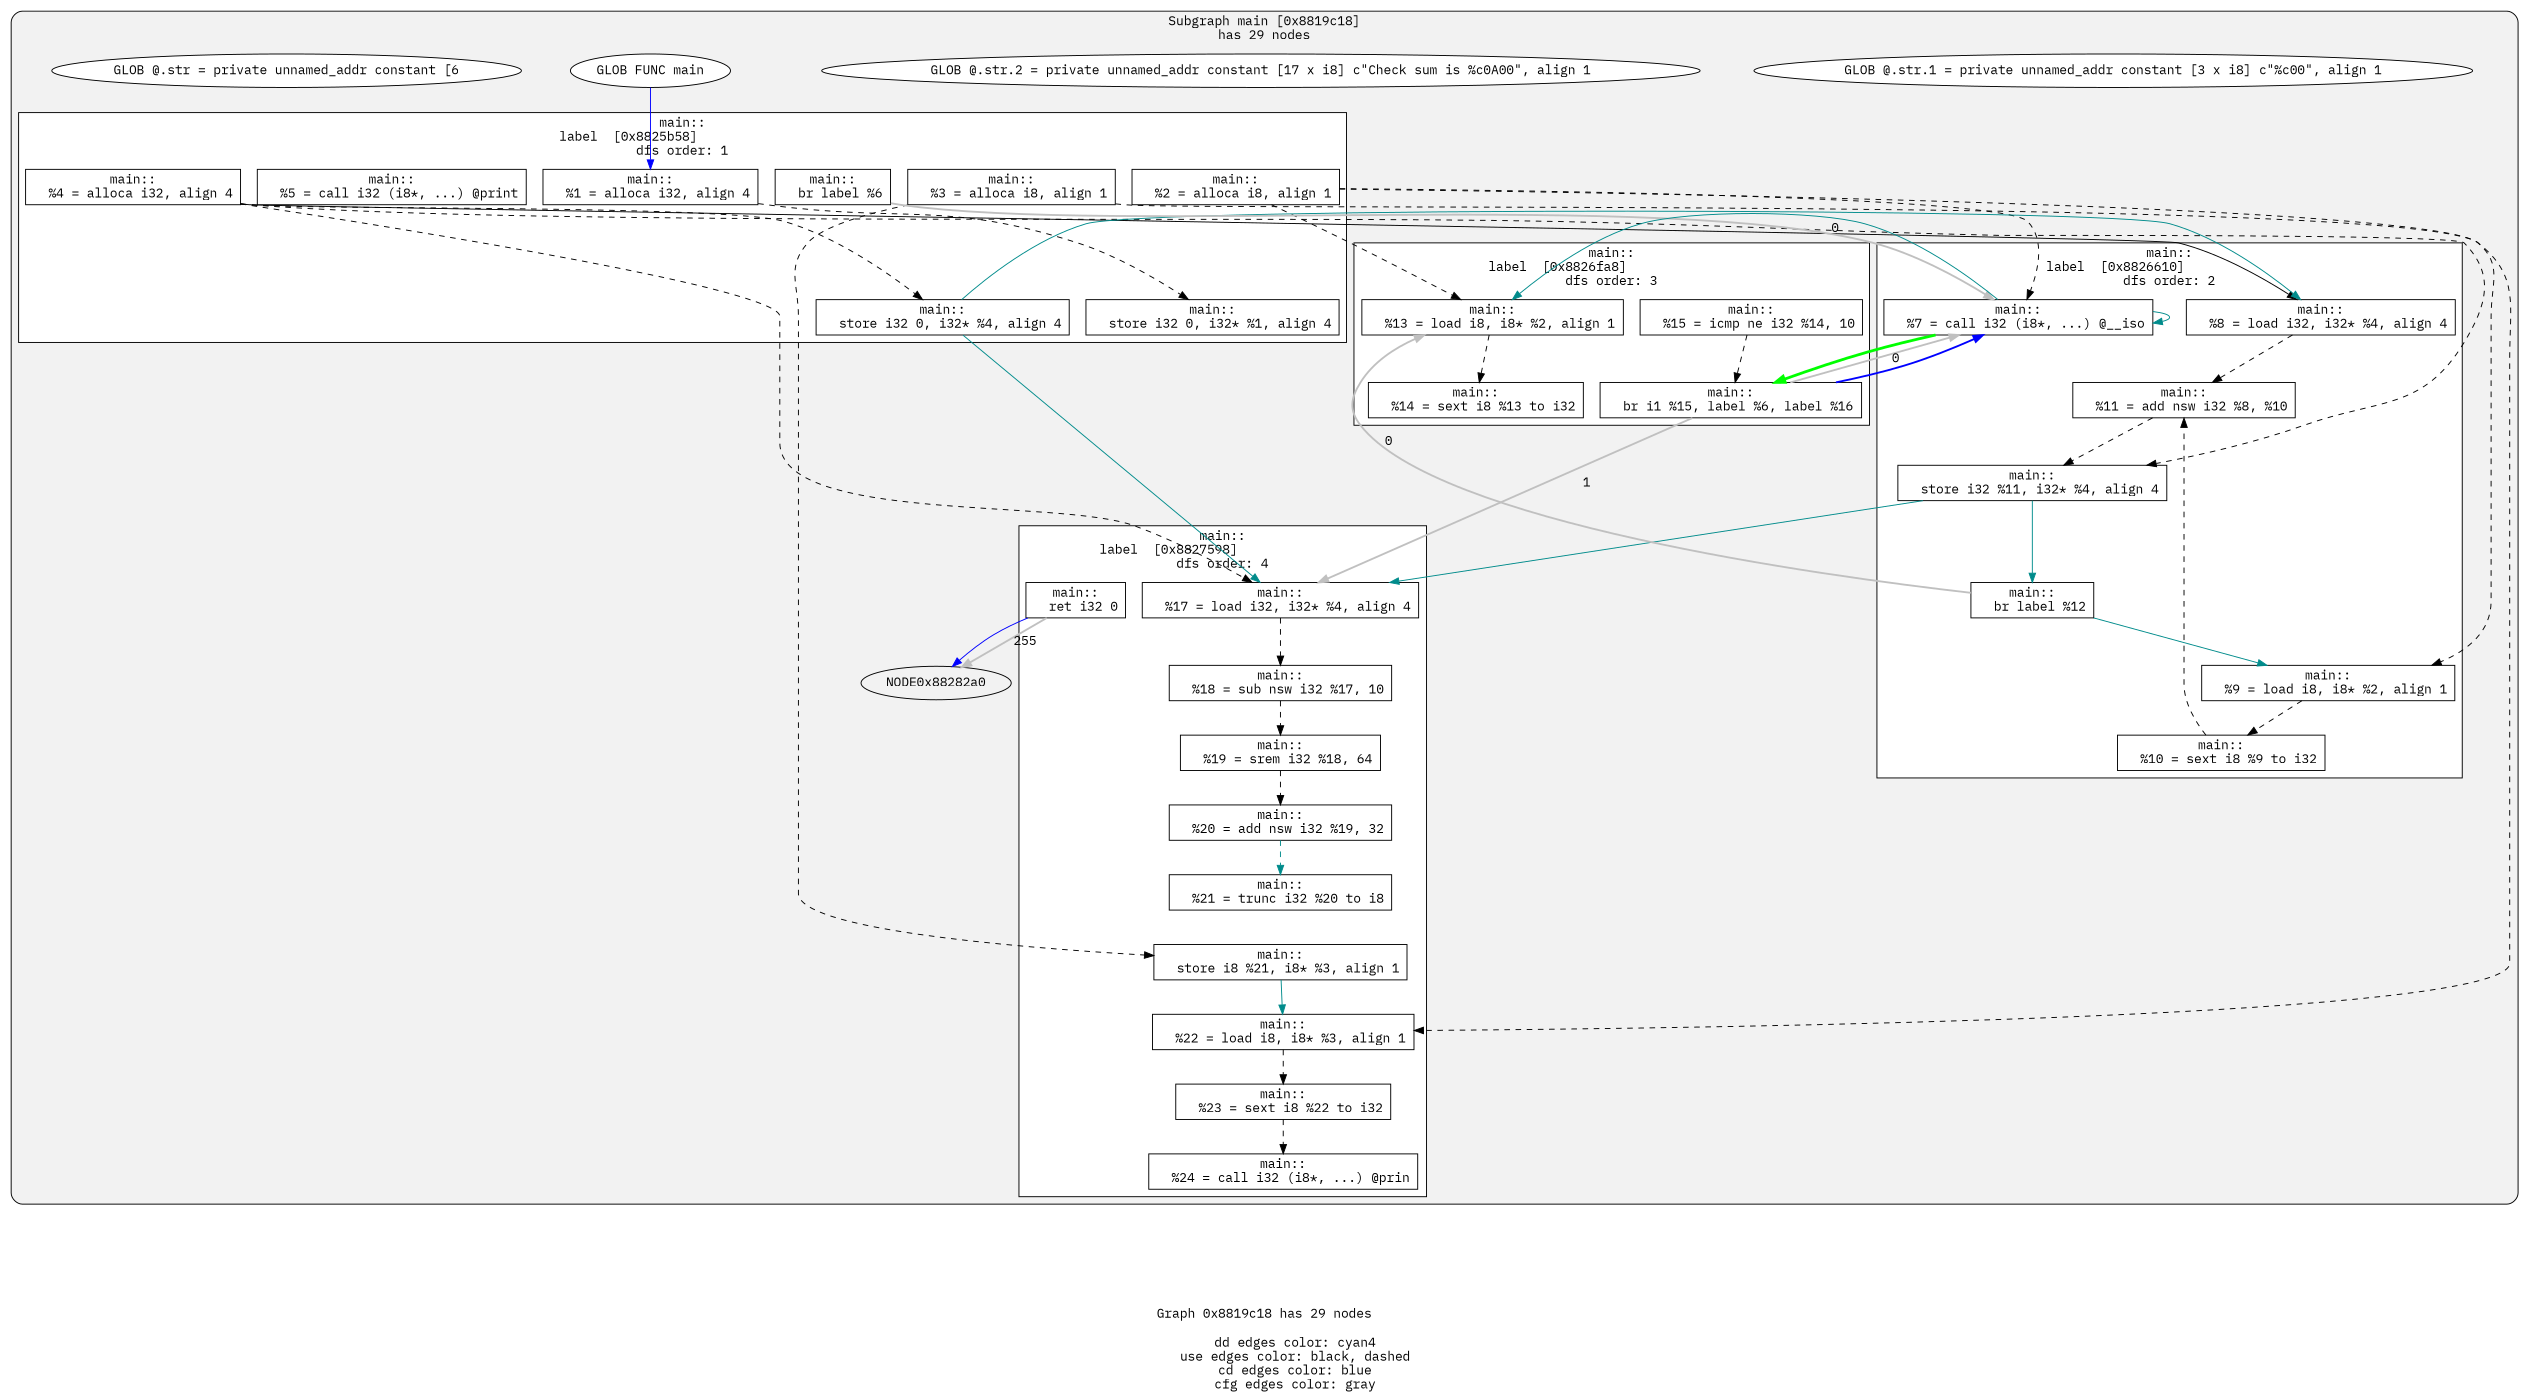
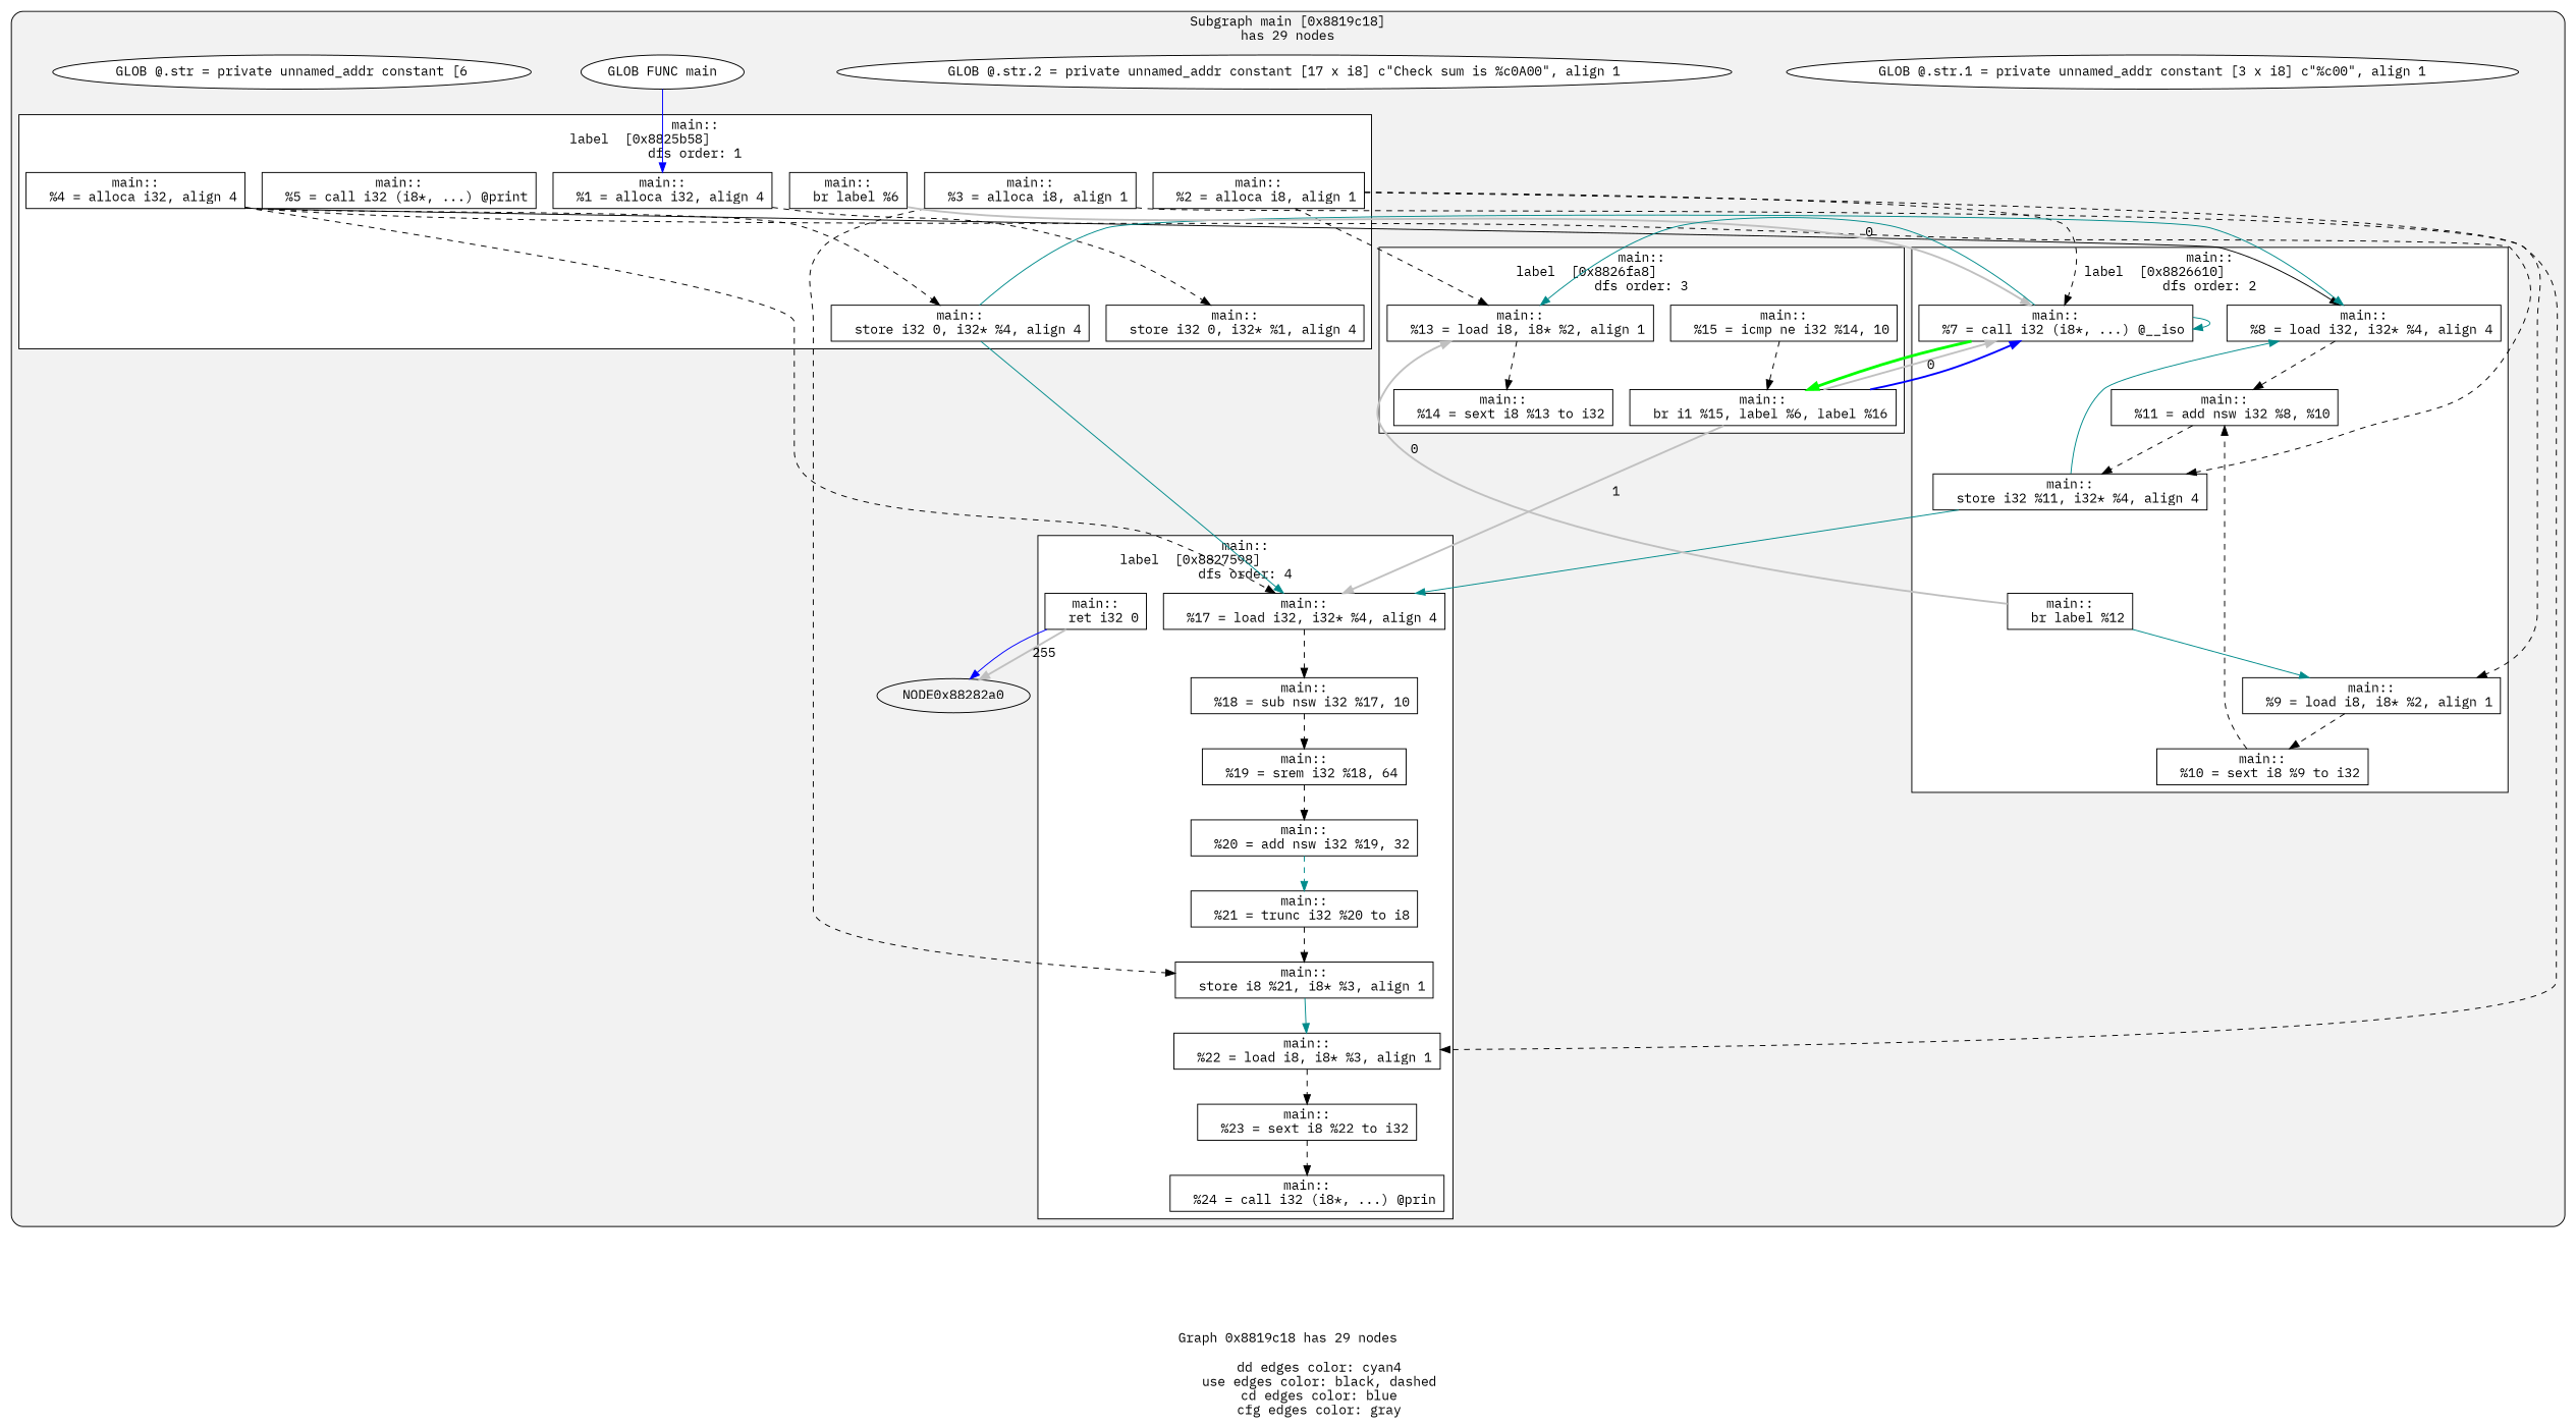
  digraph {
    compound=true
    fontname="IBM Plex Mono"
    label="Graph 0x8819c18 has 29 nodes\n\n	dd edges color: cyan4\n	use edges color: black, dashed\n	cd edges color: blue\n	cfg edges color: gray"
    node [fillcolor=white fontname="IBM Plex Mono" shape=rect style=filled]
    edge [color=black fontname="IBM Plex Mono" rank=max style=dashed]
    n1 [label="main::\n  %1 = alloca i32, align 4"]
    n2 [label="main::\n  %2 = alloca i8, align 1"]
    n3 [label="main::\n  %3 = alloca i8, align 1"]
    n4 [label="main::\n  %4 = alloca i32, align 4"]
    n5 [label="main::\n  store i32 0, i32* %1, align 4"]
    n6 [label="main::\n  %5 = call i32 (i8*, ...) @print"]
    n7 [label="main::\n  store i32 0, i32* %4, align 4"]
    n8 [label="main::\n  br label %6"]
    n9 [label="main::\n  %7 = call i32 (i8*, ...) @__iso"]
    n10 [label="main::\n  %8 = load i32, i32* %4, align 4"]
    n11 [label="main::\n  %9 = load i8, i8* %2, align 1"]
    n12 [label="main::\n  %10 = sext i8 %9 to i32"]
    n13 [label="main::\n  %11 = add nsw i32 %8, %10"]
    n14 [label="main::\n  store i32 %11, i32* %4, align 4"]
    n15 [label="main::\n  br label %12"]
    n16 [label="main::\n  %13 = load i8, i8* %2, align 1"]
    n17 [label="main::\n  %14 = sext i8 %13 to i32"]
    n18 [label="main::\n  %15 = icmp ne i32 %14, 10"]
    n19 [label="main::\n  br i1 %15, label %6, label %16"]
    n20 [label="main::\n  %17 = load i32, i32* %4, align 4"]
    n21 [label="main::\n  %18 = sub nsw i32 %17, 10"]
    n22 [label="main::\n  %19 = srem i32 %18, 64"]
    n23 [label="main::\n  %20 = add nsw i32 %19, 32"]
    n24 [label="main::\n  %21 = trunc i32 %20 to i8"]
    n25 [label="main::\n  store i8 %21, i8* %3, align 1"]
    n26 [label="main::\n  %22 = load i8, i8* %3, align 1"]
    n27 [label="main::\n  %23 = sext i8 %22 to i32"]
    n28 [label="main::\n  %24 = call i32 (i8*, ...) @prin"]
    n29 [label="main::\n  ret i32 0"]
    NODE0x88282a0 [fillcolor="" shape="" style=""]
    n31 [label="GLOB @.str.1 = private unnamed_addr constant [3 x i8] c\"%c\00\", align 1" shape=""]
    n32 [label="GLOB @.str.2 = private unnamed_addr constant [17 x i8] c\"Check sum is %c\0A\00\", align 1" shape=""]
    n33 [label="GLOB FUNC main" shape=""]
    n34 [label="GLOB @.str = private unnamed_addr constant [6" shape=""]
    subgraph cluster_1 {
      fillcolor=gray95
      label="Subgraph main [0x8819c18]\nhas 29 nodes\n"
      style="filled, rounded"
      NODE0x88282a0
      n31
      n32
      n33
      n34
      subgraph cluster_2 {
        fillcolor=white
        label="main::\nlabel  [0x8825b58]		\ndfs order: 1"
        style=filled
        n1
        n2
        n3
        n4
        n5
        n6
        n7
        n8
      }
      subgraph cluster_3 {
        fillcolor=white
        label="main::\nlabel  [0x8826610]		\ndfs order: 2"
        style=filled
        n9
        n10
        n11
        n12
        n13
        n14
        n15
      }
      subgraph cluster_4 {
        fillcolor=white
        label="main::\nlabel  [0x8826fa8]		\ndfs order: 3"
        style=filled
        n16
        n17
        n18
        n19
      }
      subgraph cluster_5 {
        fillcolor=white
        label="main::\nlabel  [0x8827598]		\ndfs order: 4"
        style=filled
        n20
        n21
        n22
        n23
        n24
        n25
        n26
        n27
        n28
        n29
      }
    }
    n1 -> n5
    n2 -> n9
    n2 -> n11
    n2 -> n16
    n3 -> n25
    n3 -> n26
    n4 -> n7
    n4 -> n10 [style=solid]
    n4 -> n14
    n4 -> n20
    n7 -> n10 [color=cyan4 style=""]
    n7 -> n20 [color=cyan4 style=""]
    n8 -> n9 [color=gray label=0 penwidth=2 rank="" style=""]
    n9 -> n9 [color=cyan4 style=""]
    n9 -> n16 [color=cyan4 style=""]
    n9 -> n19 [color=green constraint=false penwidth=3 rank="" style=""]
    n10 -> n13
    n11 -> n12
    n12 -> n13
    n13 -> n14
-   n14 -> n15 [color=cyan4 style=""]
+   n14 -> n10 [color=cyan4 style=""]
    n14 -> n20 [color=cyan4 style=""]
    n15 -> n11 [color=cyan4 style=""]
    n15 -> n16 [color=gray label=0 penwidth=2 rank="" style=""]
    n16 -> n17
    n18 -> n19
    n19 -> n9 [color=gray label=0 penwidth=2 rank="" style=""]
    n19 -> n9 [color=blue penwidth=2 rank="" style=""]
    n19 -> n20 [color=gray label=1 penwidth=2 rank="" style=""]
    n20 -> n21
    n21 -> n22
    n22 -> n23
    n23 -> n24 [color=cyan4]
+   n24 -> n25
    n25 -> n26 [color=cyan4 style=""]
    n26 -> n27
    n27 -> n28
    n29 -> NODE0x88282a0 [color=gray label=255 penwidth=2 rank="" style=""]
    n29 -> NODE0x88282a0 [color=blue rank="" style=""]
    n33 -> n1 [color=blue rank="" style=""]
  }
